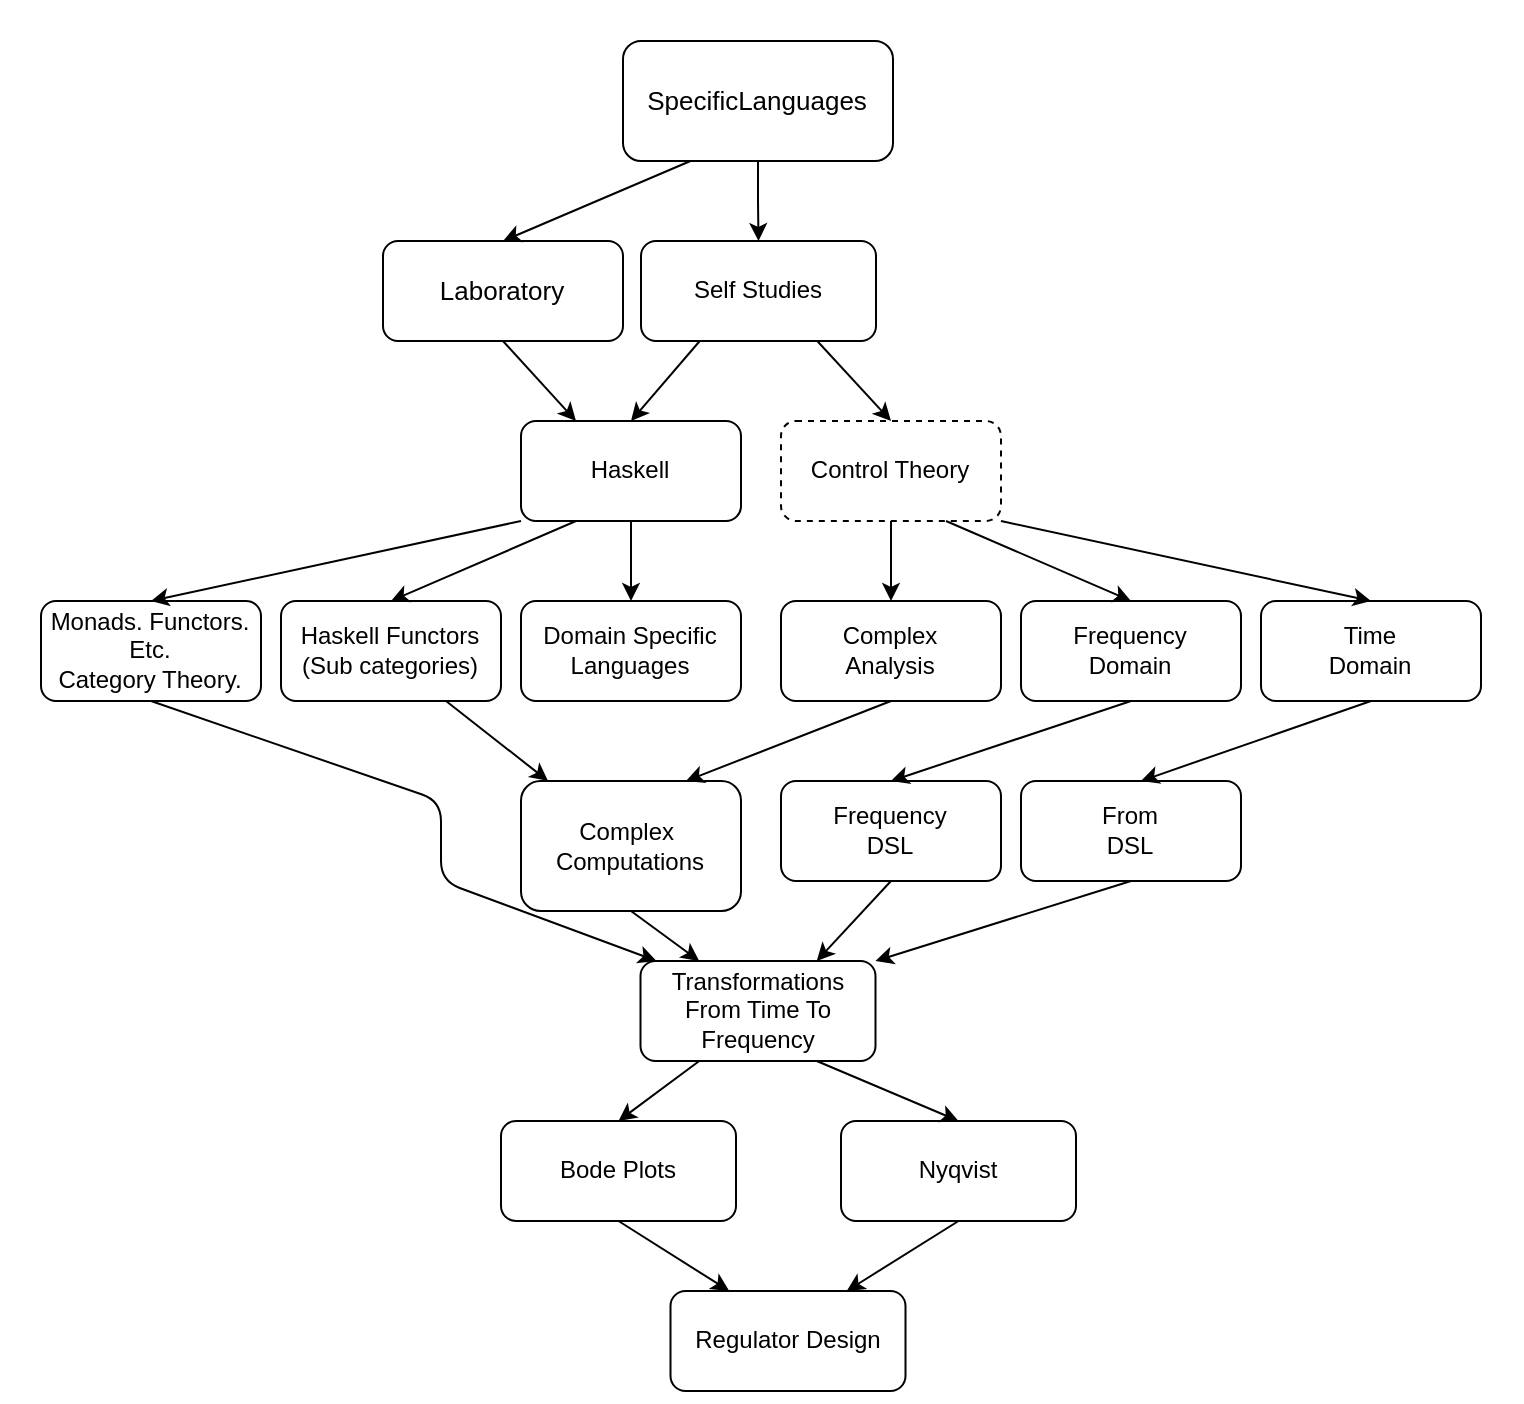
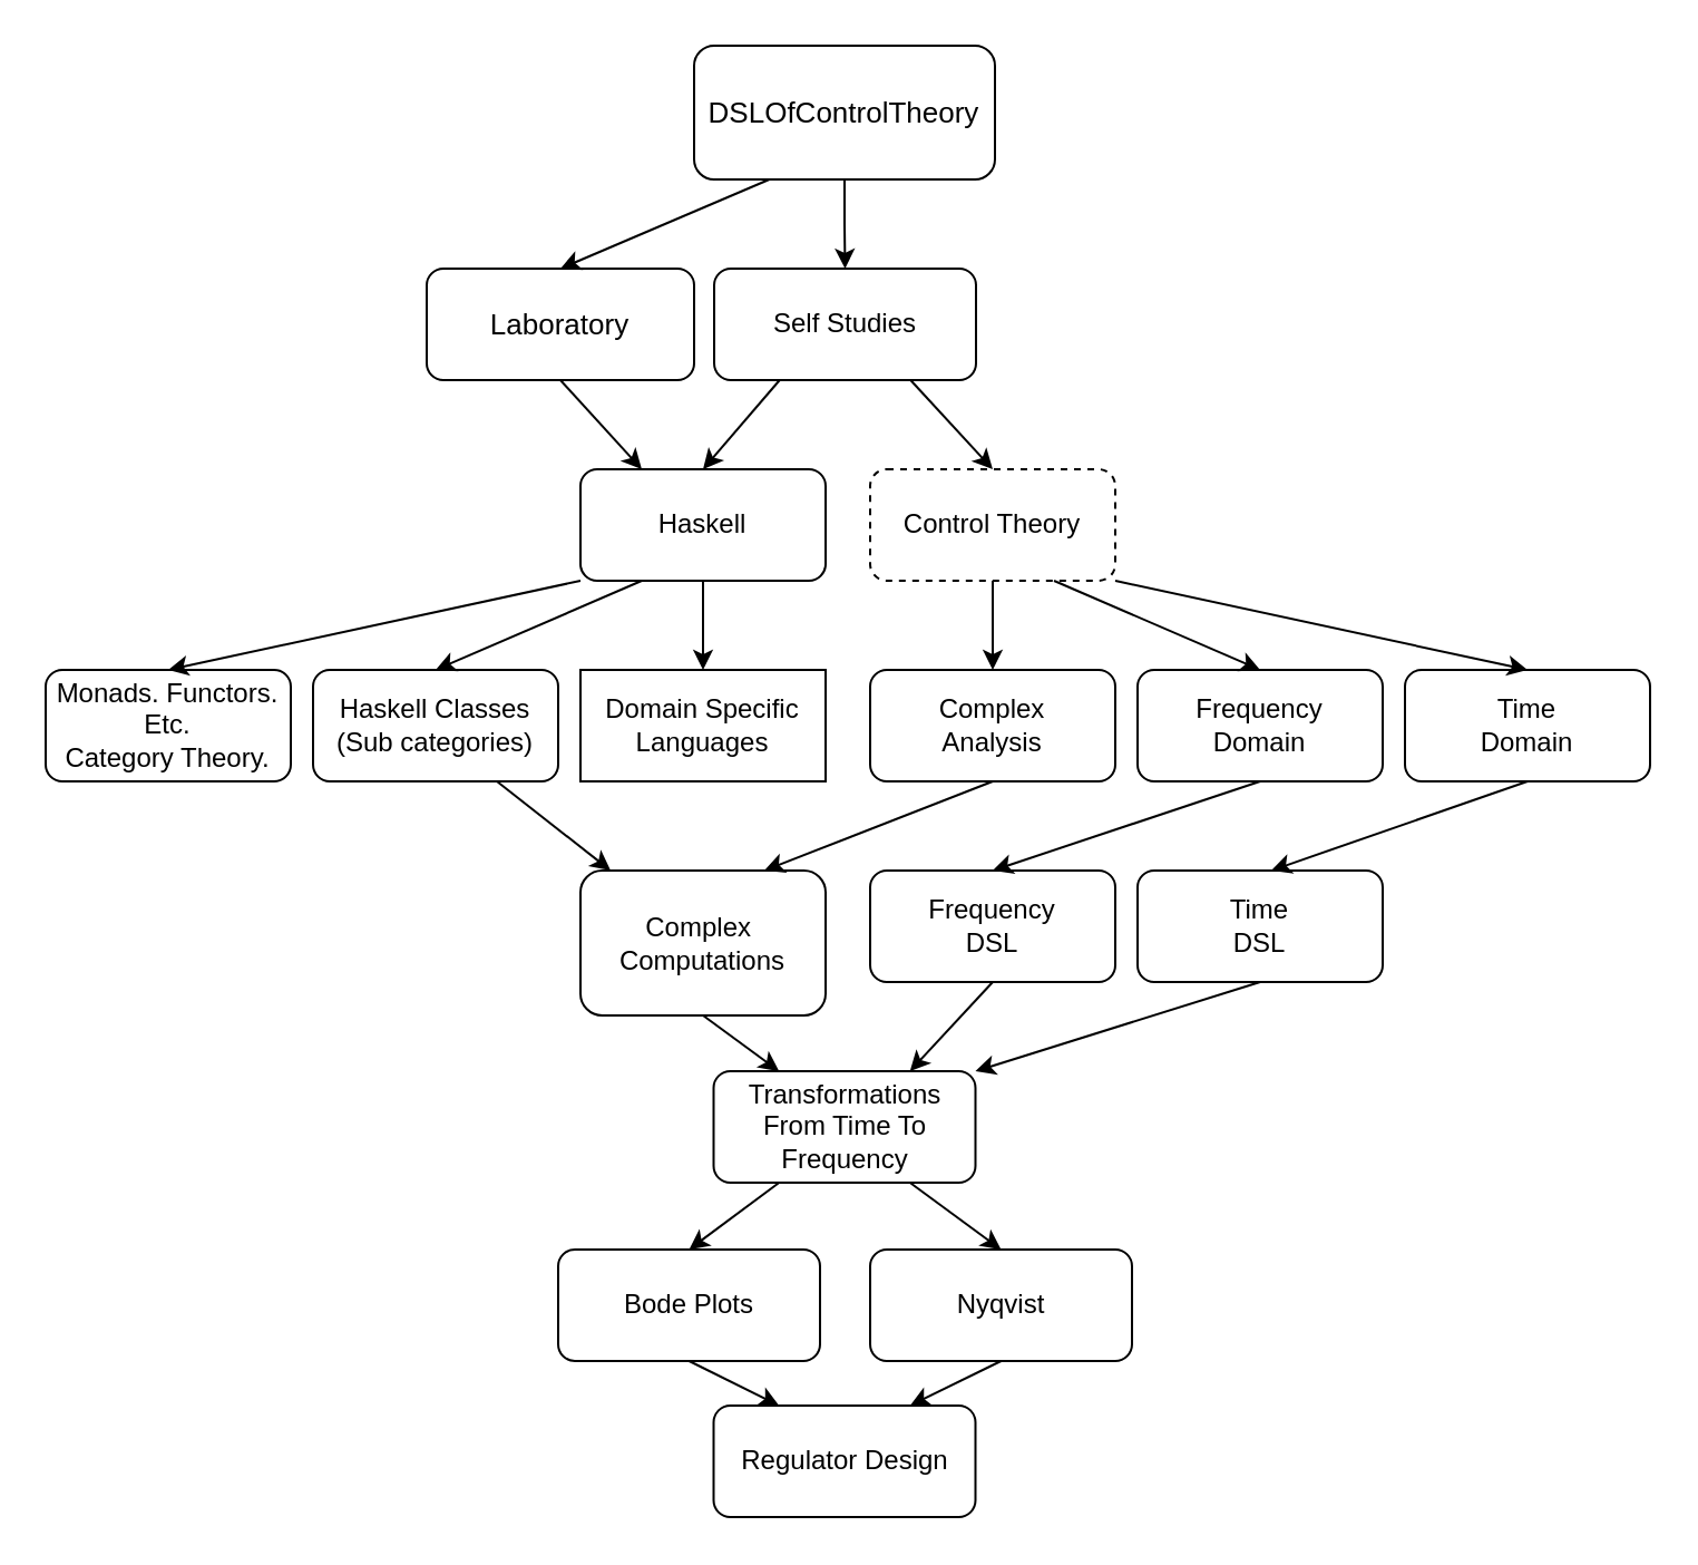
  <mxCell id="0" />
  <mxCell id="1" parent="0" />
  <mxCell id="2" value="" style="edgeStyle=orthogonalEdgeStyle;rounded=0;orthogonalLoop=1;jettySize=auto;html=1;entryX=0.5;entryY=0;entryDx=0;entryDy=0;" edge="1" parent="1" source="3" target="5"><mxGeometry relative="1" as="geometry" /></mxCell>
- <mxCell id="3" value="&lt;font style=&quot;font-size: 13px&quot;&gt;SpecificLanguages&lt;/font&gt;" style="rounded=1;whiteSpace=wrap;html=1;" vertex="1" parent="1"><mxGeometry x="311" y="20" width="135" height="60" as="geometry" /></mxCell>
+ <mxCell id="3" value="&lt;font style=&quot;font-size: 13px&quot;&gt;DSLOfControlTheory&lt;/font&gt;" style="rounded=1;whiteSpace=wrap;html=1;" vertex="1" parent="1"><mxGeometry x="311" y="20" width="135" height="60" as="geometry" /></mxCell>
  <mxCell id="4" value="&lt;span style=&quot;font-size: 13px&quot;&gt;Laboratory&lt;/span&gt;" style="rounded=1;whiteSpace=wrap;html=1;" vertex="1" parent="1"><mxGeometry x="191" y="120" width="120" height="50" as="geometry" /></mxCell>
  <mxCell id="5" value="Self Studies" style="rounded=1;whiteSpace=wrap;html=1;" vertex="1" parent="1"><mxGeometry x="320" y="120" width="117.5" height="50" as="geometry" /></mxCell>
  <mxCell id="6" value="Haskell" style="rounded=1;whiteSpace=wrap;html=1;" vertex="1" parent="1"><mxGeometry x="260" y="210" width="110" height="50" as="geometry" /></mxCell>
  <mxCell id="7" value="" style="edgeStyle=orthogonalEdgeStyle;rounded=0;orthogonalLoop=1;jettySize=auto;html=1;" edge="1" parent="1" source="8" target="10"><mxGeometry relative="1" as="geometry" /></mxCell>
  <mxCell id="8" value="Control Theory" style="rounded=1;whiteSpace=wrap;html=1;dashed=1;" vertex="1" parent="1"><mxGeometry x="390" y="210" width="110" height="50" as="geometry" /></mxCell>
- <mxCell id="9" value="Haskell Functors&lt;br&gt;(Sub categories)" style="rounded=1;whiteSpace=wrap;html=1;" vertex="1" parent="1"><mxGeometry x="140" y="300" width="110" height="50" as="geometry" /></mxCell>
+ <mxCell id="9" value="Haskell Classes&lt;br&gt;(Sub categories)" style="rounded=1;whiteSpace=wrap;html=1;" vertex="1" parent="1"><mxGeometry x="140" y="300" width="110" height="50" as="geometry" /></mxCell>
  <mxCell id="10" value="Complex&lt;br&gt;Analysis" style="rounded=1;whiteSpace=wrap;html=1;" vertex="1" parent="1"><mxGeometry x="390" y="300" width="110" height="50" as="geometry" /></mxCell>
  <mxCell id="11" value="&lt;span style=&quot;white-space: normal&quot;&gt;Frequency&lt;/span&gt;&lt;br style=&quot;white-space: normal&quot;&gt;&lt;span style=&quot;white-space: normal&quot;&gt;Domain&lt;/span&gt;" style="rounded=1;whiteSpace=wrap;html=1;" vertex="1" parent="1"><mxGeometry x="510" y="300" width="110" height="50" as="geometry" /></mxCell>
  <mxCell id="12" value="Monads. Functors.&lt;br&gt;Etc.&lt;br&gt;Category Theory." style="rounded=1;whiteSpace=wrap;html=1;" vertex="1" parent="1"><mxGeometry x="20" y="300" width="110" height="50" as="geometry" /></mxCell>
  <mxCell id="13" value="" style="endArrow=classic;html=1;exitX=0.25;exitY=1;exitDx=0;exitDy=0;entryX=0.5;entryY=0;entryDx=0;entryDy=0;" edge="1" parent="1" source="3" target="4"><mxGeometry width="50" height="50" relative="1" as="geometry"><mxPoint x="130" y="530" as="sourcePoint" /><mxPoint x="180" y="480" as="targetPoint" /></mxGeometry></mxCell>
  <mxCell id="14" value="" style="endArrow=classic;html=1;exitX=0.25;exitY=1;exitDx=0;exitDy=0;entryX=0.5;entryY=0;entryDx=0;entryDy=0;" edge="1" parent="1" source="5" target="6"><mxGeometry width="50" height="50" relative="1" as="geometry"><mxPoint x="130" y="530" as="sourcePoint" /><mxPoint x="180" y="480" as="targetPoint" /></mxGeometry></mxCell>
  <mxCell id="15" value="" style="endArrow=classic;html=1;exitX=0.75;exitY=1;exitDx=0;exitDy=0;entryX=0.5;entryY=0;entryDx=0;entryDy=0;" edge="1" parent="1" source="5" target="8"><mxGeometry width="50" height="50" relative="1" as="geometry"><mxPoint x="130" y="530" as="sourcePoint" /><mxPoint x="180" y="480" as="targetPoint" /></mxGeometry></mxCell>
  <mxCell id="16" value="" style="endArrow=classic;html=1;exitX=0.75;exitY=1;exitDx=0;exitDy=0;entryX=0.5;entryY=0;entryDx=0;entryDy=0;" edge="1" parent="1" source="8" target="11"><mxGeometry width="50" height="50" relative="1" as="geometry"><mxPoint x="130" y="530" as="sourcePoint" /><mxPoint x="180" y="480" as="targetPoint" /></mxGeometry></mxCell>
  <mxCell id="17" value="Time &lt;br&gt;Domain" style="rounded=1;whiteSpace=wrap;html=1;" vertex="1" parent="1"><mxGeometry x="630" y="300" width="110" height="50" as="geometry" /></mxCell>
  <mxCell id="18" value="" style="endArrow=classic;html=1;entryX=0.5;entryY=0;entryDx=0;entryDy=0;exitX=1;exitY=1;exitDx=0;exitDy=0;" edge="1" parent="1" source="8" target="17"><mxGeometry width="50" height="50" relative="1" as="geometry"><mxPoint x="130" y="530" as="sourcePoint" /><mxPoint x="180" y="480" as="targetPoint" /></mxGeometry></mxCell>
- <mxCell id="19" value="&lt;span style=&quot;white-space: normal&quot;&gt;Domain Specific&lt;/span&gt;&lt;br style=&quot;white-space: normal&quot;&gt;&lt;span style=&quot;white-space: normal&quot;&gt;Languages&lt;/span&gt;" style="rounded=1;whiteSpace=wrap;html=1;" vertex="1" parent="1"><mxGeometry x="260" y="300" width="110" height="50" as="geometry" /></mxCell>
+ <mxCell id="19" value="&lt;span style=&quot;white-space: normal&quot;&gt;Domain Specific&lt;/span&gt;&lt;br style=&quot;white-space: normal&quot;&gt;&lt;span style=&quot;white-space: normal&quot;&gt;Languages&lt;/span&gt;" style="whiteSpace=wrap;html=1;rounded=0;" vertex="1" parent="1"><mxGeometry x="260" y="300" width="110" height="50" as="geometry" /></mxCell>
  <mxCell id="20" value="Complex&amp;nbsp;&lt;br&gt;Computations" style="rounded=1;whiteSpace=wrap;html=1;" vertex="1" parent="1"><mxGeometry x="260" y="390" width="110" height="65" as="geometry" /></mxCell>
  <mxCell id="21" value="" style="endArrow=classic;html=1;exitX=0.75;exitY=1;exitDx=0;exitDy=0;" edge="1" parent="1" source="9" target="20"><mxGeometry width="50" height="50" relative="1" as="geometry"><mxPoint x="20" y="510" as="sourcePoint" /><mxPoint x="70" y="460" as="targetPoint" /></mxGeometry></mxCell>
  <mxCell id="22" value="" style="endArrow=classic;html=1;exitX=0.5;exitY=1;exitDx=0;exitDy=0;entryX=0.75;entryY=0;entryDx=0;entryDy=0;" edge="1" parent="1" source="10" target="20"><mxGeometry width="50" height="50" relative="1" as="geometry"><mxPoint x="20" y="510" as="sourcePoint" /><mxPoint x="70" y="460" as="targetPoint" /></mxGeometry></mxCell>
  <mxCell id="23" value="Transformations&lt;br&gt;From Time To&lt;br&gt;Frequency" style="rounded=1;whiteSpace=wrap;html=1;" vertex="1" parent="1"><mxGeometry x="319.75" y="480" width="117.5" height="50" as="geometry" /></mxCell>
  <mxCell id="24" value="" style="endArrow=classic;html=1;exitX=0.5;exitY=1;exitDx=0;exitDy=0;entryX=0.25;entryY=0;entryDx=0;entryDy=0;" edge="1" parent="1" source="20" target="23"><mxGeometry width="50" height="50" relative="1" as="geometry"><mxPoint x="20" y="600" as="sourcePoint" /><mxPoint x="70" y="550" as="targetPoint" /></mxGeometry></mxCell>
- <mxCell id="25" value="" style="endArrow=classic;html=1;exitX=0.5;exitY=1;exitDx=0;exitDy=0;entryX=0.068;entryY=0;entryDx=0;entryDy=0;entryPerimeter=0;" edge="1" parent="1" source="12" target="23"><mxGeometry width="50" height="50" relative="1" as="geometry"><mxPoint x="20" y="610" as="sourcePoint" /><mxPoint x="70" y="560" as="targetPoint" /><Array as="points"><mxPoint x="220" y="400" /><mxPoint x="220" y="440" /></Array></mxGeometry></mxCell>
  <mxCell id="26" value="" style="endArrow=classic;html=1;exitX=0.5;exitY=1;exitDx=0;exitDy=0;entryX=0.5;entryY=0;entryDx=0;entryDy=0;" edge="1" parent="1" source="6" target="19"><mxGeometry width="50" height="50" relative="1" as="geometry"><mxPoint x="20" y="610" as="sourcePoint" /><mxPoint x="70" y="560" as="targetPoint" /></mxGeometry></mxCell>
  <mxCell id="27" value="" style="endArrow=classic;html=1;exitX=0.25;exitY=1;exitDx=0;exitDy=0;entryX=0.5;entryY=0;entryDx=0;entryDy=0;" edge="1" parent="1" source="6" target="9"><mxGeometry width="50" height="50" relative="1" as="geometry"><mxPoint x="20" y="610" as="sourcePoint" /><mxPoint x="70" y="560" as="targetPoint" /></mxGeometry></mxCell>
  <mxCell id="28" value="" style="endArrow=classic;html=1;exitX=0;exitY=1;exitDx=0;exitDy=0;entryX=0.5;entryY=0;entryDx=0;entryDy=0;" edge="1" parent="1" source="6" target="12"><mxGeometry width="50" height="50" relative="1" as="geometry"><mxPoint x="20" y="610" as="sourcePoint" /><mxPoint x="70" y="560" as="targetPoint" /></mxGeometry></mxCell>
  <mxCell id="29" value="&lt;span style=&quot;white-space: normal&quot;&gt;Frequency&lt;/span&gt;&lt;br style=&quot;white-space: normal&quot;&gt;&lt;span style=&quot;white-space: normal&quot;&gt;DSL&lt;/span&gt;" style="rounded=1;whiteSpace=wrap;html=1;" vertex="1" parent="1"><mxGeometry x="390" y="390" width="110" height="50" as="geometry" /></mxCell>
- <mxCell id="30" value="&lt;span style=&quot;white-space: normal&quot;&gt;From&lt;/span&gt;&lt;br style=&quot;white-space: normal&quot;&gt;&lt;span style=&quot;white-space: normal&quot;&gt;DSL&lt;/span&gt;" style="rounded=1;whiteSpace=wrap;html=1;" vertex="1" parent="1"><mxGeometry x="510" y="390" width="110" height="50" as="geometry" /></mxCell>
+ <mxCell id="30" value="&lt;span style=&quot;white-space: normal&quot;&gt;Time&lt;/span&gt;&lt;br style=&quot;white-space: normal&quot;&gt;&lt;span style=&quot;white-space: normal&quot;&gt;DSL&lt;/span&gt;" style="rounded=1;whiteSpace=wrap;html=1;" vertex="1" parent="1"><mxGeometry x="510" y="390" width="110" height="50" as="geometry" /></mxCell>
  <mxCell id="31" value="" style="endArrow=classic;html=1;exitX=0.5;exitY=1;exitDx=0;exitDy=0;entryX=0.5;entryY=0;entryDx=0;entryDy=0;" edge="1" parent="1" source="11" target="29"><mxGeometry width="50" height="50" relative="1" as="geometry"><mxPoint x="20" y="610" as="sourcePoint" /><mxPoint x="70" y="560" as="targetPoint" /></mxGeometry></mxCell>
  <mxCell id="32" value="" style="endArrow=classic;html=1;exitX=0.5;exitY=1;exitDx=0;exitDy=0;" edge="1" parent="1" source="17"><mxGeometry width="50" height="50" relative="1" as="geometry"><mxPoint x="20" y="610" as="sourcePoint" /><mxPoint x="570" y="390" as="targetPoint" /></mxGeometry></mxCell>
  <mxCell id="33" value="" style="endArrow=classic;html=1;exitX=0.5;exitY=1;exitDx=0;exitDy=0;entryX=0.75;entryY=0;entryDx=0;entryDy=0;" edge="1" parent="1" source="29" target="23"><mxGeometry width="50" height="50" relative="1" as="geometry"><mxPoint x="20" y="610" as="sourcePoint" /><mxPoint x="70" y="560" as="targetPoint" /></mxGeometry></mxCell>
  <mxCell id="34" value="" style="endArrow=classic;html=1;exitX=0.5;exitY=1;exitDx=0;exitDy=0;entryX=1;entryY=0;entryDx=0;entryDy=0;" edge="1" parent="1" source="30" target="23"><mxGeometry width="50" height="50" relative="1" as="geometry"><mxPoint x="20" y="610" as="sourcePoint" /><mxPoint x="70" y="560" as="targetPoint" /></mxGeometry></mxCell>
  <mxCell id="35" value="" style="endArrow=classic;html=1;exitX=0.5;exitY=1;exitDx=0;exitDy=0;entryX=0.25;entryY=0;entryDx=0;entryDy=0;" edge="1" parent="1" source="4" target="6"><mxGeometry width="50" height="50" relative="1" as="geometry"><mxPoint x="20" y="610" as="sourcePoint" /><mxPoint x="70" y="560" as="targetPoint" /></mxGeometry></mxCell>
  <mxCell id="36" value="Bode Plots" style="rounded=1;whiteSpace=wrap;html=1;" vertex="1" parent="1"><mxGeometry x="250" y="560" width="117.5" height="50" as="geometry" /></mxCell>
- <mxCell id="37" value="Nyqvist" style="rounded=1;whiteSpace=wrap;html=1;" vertex="1" parent="1"><mxGeometry x="420" y="560" width="117.5" height="50" as="geometry" /></mxCell>
- <mxCell id="38" value="Regulator Design" style="rounded=1;whiteSpace=wrap;html=1;" vertex="1" parent="1"><mxGeometry x="334.75" y="645" width="117.5" height="50" as="geometry" /></mxCell>
+ <mxCell id="37" value="Nyqvist" style="rounded=1;whiteSpace=wrap;html=1;" vertex="1" parent="1"><mxGeometry x="390" y="560" width="117.5" height="50" as="geometry" /></mxCell>
+ <mxCell id="38" value="Regulator Design" style="rounded=1;whiteSpace=wrap;html=1;" vertex="1" parent="1"><mxGeometry x="319.75" y="630" width="117.5" height="50" as="geometry" /></mxCell>
  <mxCell id="39" value="" style="endArrow=classic;html=1;exitX=0.25;exitY=1;exitDx=0;exitDy=0;entryX=0.5;entryY=0;entryDx=0;entryDy=0;" edge="1" parent="1" source="23" target="36"><mxGeometry width="50" height="50" relative="1" as="geometry"><mxPoint x="20" y="750" as="sourcePoint" /><mxPoint x="70" y="700" as="targetPoint" /></mxGeometry></mxCell>
  <mxCell id="40" value="" style="endArrow=classic;html=1;exitX=0.75;exitY=1;exitDx=0;exitDy=0;entryX=0.5;entryY=0;entryDx=0;entryDy=0;" edge="1" parent="1" source="23" target="37"><mxGeometry width="50" height="50" relative="1" as="geometry"><mxPoint x="20" y="750" as="sourcePoint" /><mxPoint x="70" y="700" as="targetPoint" /></mxGeometry></mxCell>
  <mxCell id="41" value="" style="endArrow=classic;html=1;exitX=0.5;exitY=1;exitDx=0;exitDy=0;entryX=0.25;entryY=0;entryDx=0;entryDy=0;" edge="1" parent="1" source="36" target="38"><mxGeometry width="50" height="50" relative="1" as="geometry"><mxPoint x="20" y="750" as="sourcePoint" /><mxPoint x="70" y="700" as="targetPoint" /></mxGeometry></mxCell>
  <mxCell id="42" value="" style="endArrow=classic;html=1;exitX=0.5;exitY=1;exitDx=0;exitDy=0;entryX=0.75;entryY=0;entryDx=0;entryDy=0;" edge="1" parent="1" source="37" target="38"><mxGeometry width="50" height="50" relative="1" as="geometry"><mxPoint x="20" y="750" as="sourcePoint" /><mxPoint x="70" y="700" as="targetPoint" /></mxGeometry></mxCell>
